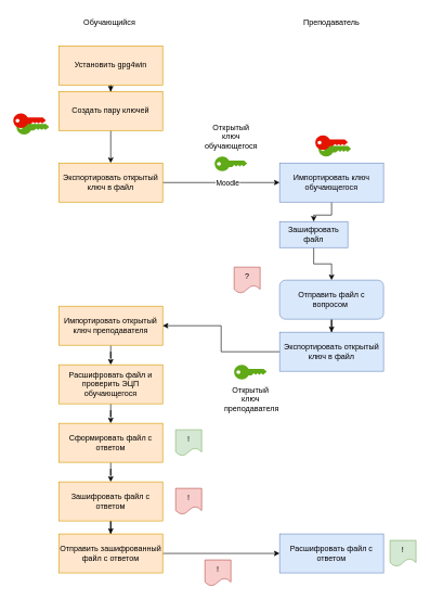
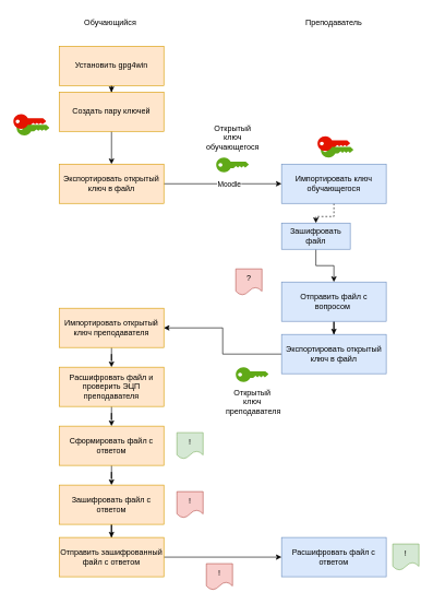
  <mxCell id="0" />
  <mxCell id="1" parent="0" />
  <mxCell id="2" style="edgeStyle=orthogonalEdgeStyle;rounded=0;orthogonalLoop=1;jettySize=auto;html=1;entryX=0.5;entryY=0;entryDx=0;entryDy=0;" edge="1" parent="1" source="3" target="7"><mxGeometry relative="1" as="geometry" /></mxCell>
  <mxCell id="3" value="Установить gpg4win" style="rounded=0;whiteSpace=wrap;html=1;fillColor=#ffe6cc;strokeColor=#d79b00;" vertex="1" parent="1"><mxGeometry x="90" y="70" width="160" height="60" as="geometry" /></mxCell>
- <mxCell id="4" style="edgeStyle=orthogonalEdgeStyle;rounded=0;orthogonalLoop=1;jettySize=auto;html=1;entryX=0.5;entryY=0;entryDx=0;entryDy=0;" edge="1" parent="1" source="5" target="12"><mxGeometry relative="1" as="geometry" /></mxCell>
+ <mxCell id="4" style="edgeStyle=orthogonalEdgeStyle;rounded=0;orthogonalLoop=1;jettySize=auto;html=1;entryX=0.5;entryY=0;entryDx=0;entryDy=0;dashed=1;" edge="1" parent="1" source="5" target="12"><mxGeometry relative="1" as="geometry" /></mxCell>
  <mxCell id="5" value="Импортировать ключ&lt;br&gt;обучающегося" style="rounded=0;whiteSpace=wrap;html=1;fillColor=#dae8fc;strokeColor=#6c8ebf;" vertex="1" parent="1"><mxGeometry x="430" y="250" width="160" height="60" as="geometry" /></mxCell>
  <mxCell id="6" style="edgeStyle=orthogonalEdgeStyle;rounded=0;orthogonalLoop=1;jettySize=auto;html=1;entryX=0.5;entryY=0;entryDx=0;entryDy=0;" edge="1" parent="1" source="7" target="10"><mxGeometry relative="1" as="geometry" /></mxCell>
  <mxCell id="7" value="Создать пару ключей" style="rounded=0;whiteSpace=wrap;html=1;fillColor=#ffe6cc;strokeColor=#d79b00;" vertex="1" parent="1"><mxGeometry x="90" y="140" width="160" height="60" as="geometry" /></mxCell>
  <mxCell id="8" style="edgeStyle=orthogonalEdgeStyle;rounded=0;orthogonalLoop=1;jettySize=auto;html=1;" edge="1" parent="1" source="10"><mxGeometry relative="1" as="geometry"><mxPoint x="430" y="280" as="targetPoint" /></mxGeometry></mxCell>
  <mxCell id="9" value="Moodle" style="edgeLabel;html=1;align=center;verticalAlign=middle;resizable=0;points=[];" vertex="1" connectable="0" parent="8"><mxGeometry x="0.611" y="-1" relative="1" as="geometry"><mxPoint x="-45" y="-1" as="offset" /></mxGeometry></mxCell>
  <mxCell id="10" value="Экспортировать открытый ключ в файл" style="rounded=0;whiteSpace=wrap;html=1;fillColor=#ffe6cc;strokeColor=#d79b00;" vertex="1" parent="1"><mxGeometry x="90" y="250" width="160" height="60" as="geometry" /></mxCell>
  <mxCell id="11" style="edgeStyle=orthogonalEdgeStyle;rounded=0;orthogonalLoop=1;jettySize=auto;html=1;entryX=0.5;entryY=0;entryDx=0;entryDy=0;" edge="1" parent="1" source="12" target="14"><mxGeometry relative="1" as="geometry" /></mxCell>
  <mxCell id="12" value="Зашифровать файл" style="rounded=0;whiteSpace=wrap;html=1;fillColor=#dae8fc;strokeColor=#6c8ebf;" vertex="1" parent="1"><mxGeometry x="430" y="340" width="105" height="40" as="geometry" /></mxCell>
  <mxCell id="13" style="edgeStyle=orthogonalEdgeStyle;rounded=0;orthogonalLoop=1;jettySize=auto;html=1;entryX=0.5;entryY=0;entryDx=0;entryDy=0;" edge="1" parent="1" source="14" target="18"><mxGeometry relative="1" as="geometry" /></mxCell>
- <mxCell id="14" value="Отправить файл с вопросом&amp;nbsp;" style="whiteSpace=wrap;html=1;fillColor=#dae8fc;strokeColor=#6c8ebf;rounded=1;" vertex="1" parent="1"><mxGeometry x="430" y="430" width="160" height="60" as="geometry" /></mxCell>
+ <mxCell id="14" value="Отправить файл с вопросом&amp;nbsp;" style="rounded=0;whiteSpace=wrap;html=1;fillColor=#dae8fc;strokeColor=#6c8ebf;" vertex="1" parent="1"><mxGeometry x="430" y="430" width="160" height="60" as="geometry" /></mxCell>
  <mxCell id="15" style="edgeStyle=orthogonalEdgeStyle;rounded=0;orthogonalLoop=1;jettySize=auto;html=1;entryX=0.5;entryY=0;entryDx=0;entryDy=0;" edge="1" parent="1" source="16" target="26"><mxGeometry relative="1" as="geometry" /></mxCell>
  <mxCell id="16" value="Импортировать открытый ключ преподавателя" style="rounded=0;whiteSpace=wrap;html=1;fillColor=#ffe6cc;strokeColor=#d79b00;" vertex="1" parent="1"><mxGeometry x="90" y="470" width="160" height="60" as="geometry" /></mxCell>
  <mxCell id="17" style="edgeStyle=orthogonalEdgeStyle;rounded=0;orthogonalLoop=1;jettySize=auto;html=1;" edge="1" parent="1" source="18" target="16"><mxGeometry relative="1" as="geometry" /></mxCell>
  <mxCell id="18" value="Экспортировать открытый ключ в файл" style="rounded=0;whiteSpace=wrap;html=1;fillColor=#dae8fc;strokeColor=#6c8ebf;" vertex="1" parent="1"><mxGeometry x="430" y="510" width="160" height="60" as="geometry" /></mxCell>
  <mxCell id="19" value="" style="points=[[0,0.5,0],[0.24,0,0],[0.5,0.28,0],[0.995,0.475,0],[0.5,0.72,0],[0.24,1,0]];verticalLabelPosition=bottom;sketch=0;html=1;verticalAlign=top;aspect=fixed;align=center;pointerEvents=1;shape=mxgraph.cisco19.key;fillColor=#60a917;strokeColor=#2D7600;fontColor=#ffffff;" vertex="1" parent="1"><mxGeometry x="490" y="217.5" width="50" height="22.5" as="geometry" /></mxCell>
  <mxCell id="20" value="" style="points=[[0,0.5,0],[0.24,0,0],[0.5,0.28,0],[0.995,0.475,0],[0.5,0.72,0],[0.24,1,0]];verticalLabelPosition=bottom;sketch=0;html=1;verticalAlign=top;aspect=fixed;align=center;pointerEvents=1;shape=mxgraph.cisco19.key;fillColor=#e51400;strokeColor=#B20000;fontColor=#ffffff;" vertex="1" parent="1"><mxGeometry x="485" y="207.5" width="50" height="22.5" as="geometry" /></mxCell>
  <mxCell id="21" value="" style="points=[[0,0.5,0],[0.24,0,0],[0.5,0.28,0],[0.995,0.475,0],[0.5,0.72,0],[0.24,1,0]];verticalLabelPosition=bottom;sketch=0;html=1;verticalAlign=top;aspect=fixed;align=center;pointerEvents=1;shape=mxgraph.cisco19.key;fillColor=#60a917;strokeColor=#2D7600;fontColor=#ffffff;" vertex="1" parent="1"><mxGeometry x="360" y="560" width="50" height="22.5" as="geometry" /></mxCell>
  <mxCell id="22" value="" style="points=[[0,0.5,0],[0.24,0,0],[0.5,0.28,0],[0.995,0.475,0],[0.5,0.72,0],[0.24,1,0]];verticalLabelPosition=bottom;sketch=0;html=1;verticalAlign=top;aspect=fixed;align=center;pointerEvents=1;shape=mxgraph.cisco19.key;fillColor=#60a917;strokeColor=#2D7600;fontColor=#ffffff;" vertex="1" parent="1"><mxGeometry x="330" y="240" width="50" height="22.5" as="geometry" /></mxCell>
  <mxCell id="23" value="Расшифровать файл с ответом" style="rounded=0;whiteSpace=wrap;html=1;fillColor=#dae8fc;strokeColor=#6c8ebf;" vertex="1" parent="1"><mxGeometry x="430" y="820" width="160" height="60" as="geometry" /></mxCell>
  <mxCell id="24" value="?" style="shape=document;whiteSpace=wrap;html=1;boundedLbl=1;fillColor=#f8cecc;strokeColor=#b85450;" vertex="1" parent="1"><mxGeometry x="360" y="410" width="40" height="40" as="geometry" /></mxCell>
  <mxCell id="25" style="edgeStyle=orthogonalEdgeStyle;rounded=0;orthogonalLoop=1;jettySize=auto;html=1;entryX=0.5;entryY=0;entryDx=0;entryDy=0;" edge="1" parent="1" source="26" target="28"><mxGeometry relative="1" as="geometry" /></mxCell>
- <mxCell id="26" value="Расшифровать файл и проверить ЭЦП &lt;br&gt;обучающегося" style="rounded=0;whiteSpace=wrap;html=1;fillColor=#ffe6cc;strokeColor=#d79b00;" vertex="1" parent="1"><mxGeometry x="90" y="560" width="160" height="60" as="geometry" /></mxCell>
+ <mxCell id="26" value="Расшифровать файл и проверить ЭЦП &lt;br&gt;преподавателя" style="rounded=0;whiteSpace=wrap;html=1;fillColor=#ffe6cc;strokeColor=#d79b00;" vertex="1" parent="1"><mxGeometry x="90" y="560" width="160" height="60" as="geometry" /></mxCell>
  <mxCell id="27" style="edgeStyle=orthogonalEdgeStyle;rounded=0;orthogonalLoop=1;jettySize=auto;html=1;entryX=0.5;entryY=0;entryDx=0;entryDy=0;" edge="1" parent="1" source="28" target="31"><mxGeometry relative="1" as="geometry" /></mxCell>
  <mxCell id="28" value="Сформировать файл с ответом" style="rounded=0;whiteSpace=wrap;html=1;fillColor=#ffe6cc;strokeColor=#d79b00;" vertex="1" parent="1"><mxGeometry x="90" y="650" width="160" height="60" as="geometry" /></mxCell>
  <mxCell id="29" value="!" style="shape=document;whiteSpace=wrap;html=1;boundedLbl=1;fillColor=#d5e8d4;strokeColor=#82b366;" vertex="1" parent="1"><mxGeometry x="270" y="660" width="40" height="40" as="geometry" /></mxCell>
  <mxCell id="30" style="edgeStyle=orthogonalEdgeStyle;rounded=0;orthogonalLoop=1;jettySize=auto;html=1;entryX=0.5;entryY=0;entryDx=0;entryDy=0;" edge="1" parent="1" source="31" target="34"><mxGeometry relative="1" as="geometry" /></mxCell>
  <mxCell id="31" value="Зашифровать файл с ответом" style="rounded=0;whiteSpace=wrap;html=1;fillColor=#ffe6cc;strokeColor=#d79b00;" vertex="1" parent="1"><mxGeometry x="90" y="740" width="160" height="60" as="geometry" /></mxCell>
  <mxCell id="32" value="!" style="shape=document;whiteSpace=wrap;html=1;boundedLbl=1;fillColor=#f8cecc;strokeColor=#b85450;" vertex="1" parent="1"><mxGeometry x="270" y="750" width="40" height="40" as="geometry" /></mxCell>
  <mxCell id="33" style="edgeStyle=orthogonalEdgeStyle;rounded=0;orthogonalLoop=1;jettySize=auto;html=1;" edge="1" parent="1" source="34" target="23"><mxGeometry relative="1" as="geometry" /></mxCell>
  <mxCell id="34" value="Отправить зашифрованный файл с ответом" style="rounded=0;whiteSpace=wrap;html=1;fillColor=#ffe6cc;strokeColor=#d79b00;" vertex="1" parent="1"><mxGeometry x="90" y="820" width="160" height="60" as="geometry" /></mxCell>
  <mxCell id="35" value="!" style="shape=document;whiteSpace=wrap;html=1;boundedLbl=1;fillColor=#f8cecc;strokeColor=#b85450;" vertex="1" parent="1"><mxGeometry x="315" y="860" width="40" height="40" as="geometry" /></mxCell>
  <mxCell id="36" value="!" style="shape=document;whiteSpace=wrap;html=1;boundedLbl=1;fillColor=#d5e8d4;strokeColor=#82b366;" vertex="1" parent="1"><mxGeometry x="600" y="830" width="40" height="40" as="geometry" /></mxCell>
  <mxCell id="37" value="Открытый &lt;br&gt;ключ&lt;br&gt;&amp;nbsp;преподавателя" style="text;html=1;align=center;verticalAlign=middle;resizable=0;points=[];autosize=1;strokeColor=none;fillColor=none;" vertex="1" parent="1"><mxGeometry x="330" y="582.5" width="110" height="60" as="geometry" /></mxCell>
  <mxCell id="38" value="Открытый &lt;br&gt;ключ&lt;br&gt;обучающегося" style="text;html=1;align=center;verticalAlign=middle;resizable=0;points=[];autosize=1;strokeColor=none;fillColor=none;" vertex="1" parent="1"><mxGeometry x="300" y="180" width="110" height="60" as="geometry" /></mxCell>
  <mxCell id="39" value="Обучающийся&amp;nbsp;" style="text;html=1;strokeColor=none;fillColor=none;align=center;verticalAlign=middle;whiteSpace=wrap;rounded=0;" vertex="1" parent="1"><mxGeometry x="140" y="20" width="60" height="30" as="geometry" /></mxCell>
  <mxCell id="40" value="Преподаватель" style="text;html=1;strokeColor=none;fillColor=none;align=center;verticalAlign=middle;whiteSpace=wrap;rounded=0;" vertex="1" parent="1"><mxGeometry x="480" y="20" width="60" height="30" as="geometry" /></mxCell>
  <mxCell id="41" value="" style="points=[[0,0.5,0],[0.24,0,0],[0.5,0.28,0],[0.995,0.475,0],[0.5,0.72,0],[0.24,1,0]];verticalLabelPosition=bottom;sketch=0;html=1;verticalAlign=top;aspect=fixed;align=center;pointerEvents=1;shape=mxgraph.cisco19.key;fillColor=#60a917;strokeColor=#2D7600;fontColor=#ffffff;" vertex="1" parent="1"><mxGeometry x="25" y="183.75" width="50" height="22.5" as="geometry" /></mxCell>
  <mxCell id="42" value="" style="points=[[0,0.5,0],[0.24,0,0],[0.5,0.28,0],[0.995,0.475,0],[0.5,0.72,0],[0.24,1,0]];verticalLabelPosition=bottom;sketch=0;html=1;verticalAlign=top;aspect=fixed;align=center;pointerEvents=1;shape=mxgraph.cisco19.key;fillColor=#e51400;strokeColor=#B20000;fontColor=#ffffff;" vertex="1" parent="1"><mxGeometry x="20" y="173.75" width="50" height="22.5" as="geometry" /></mxCell>
